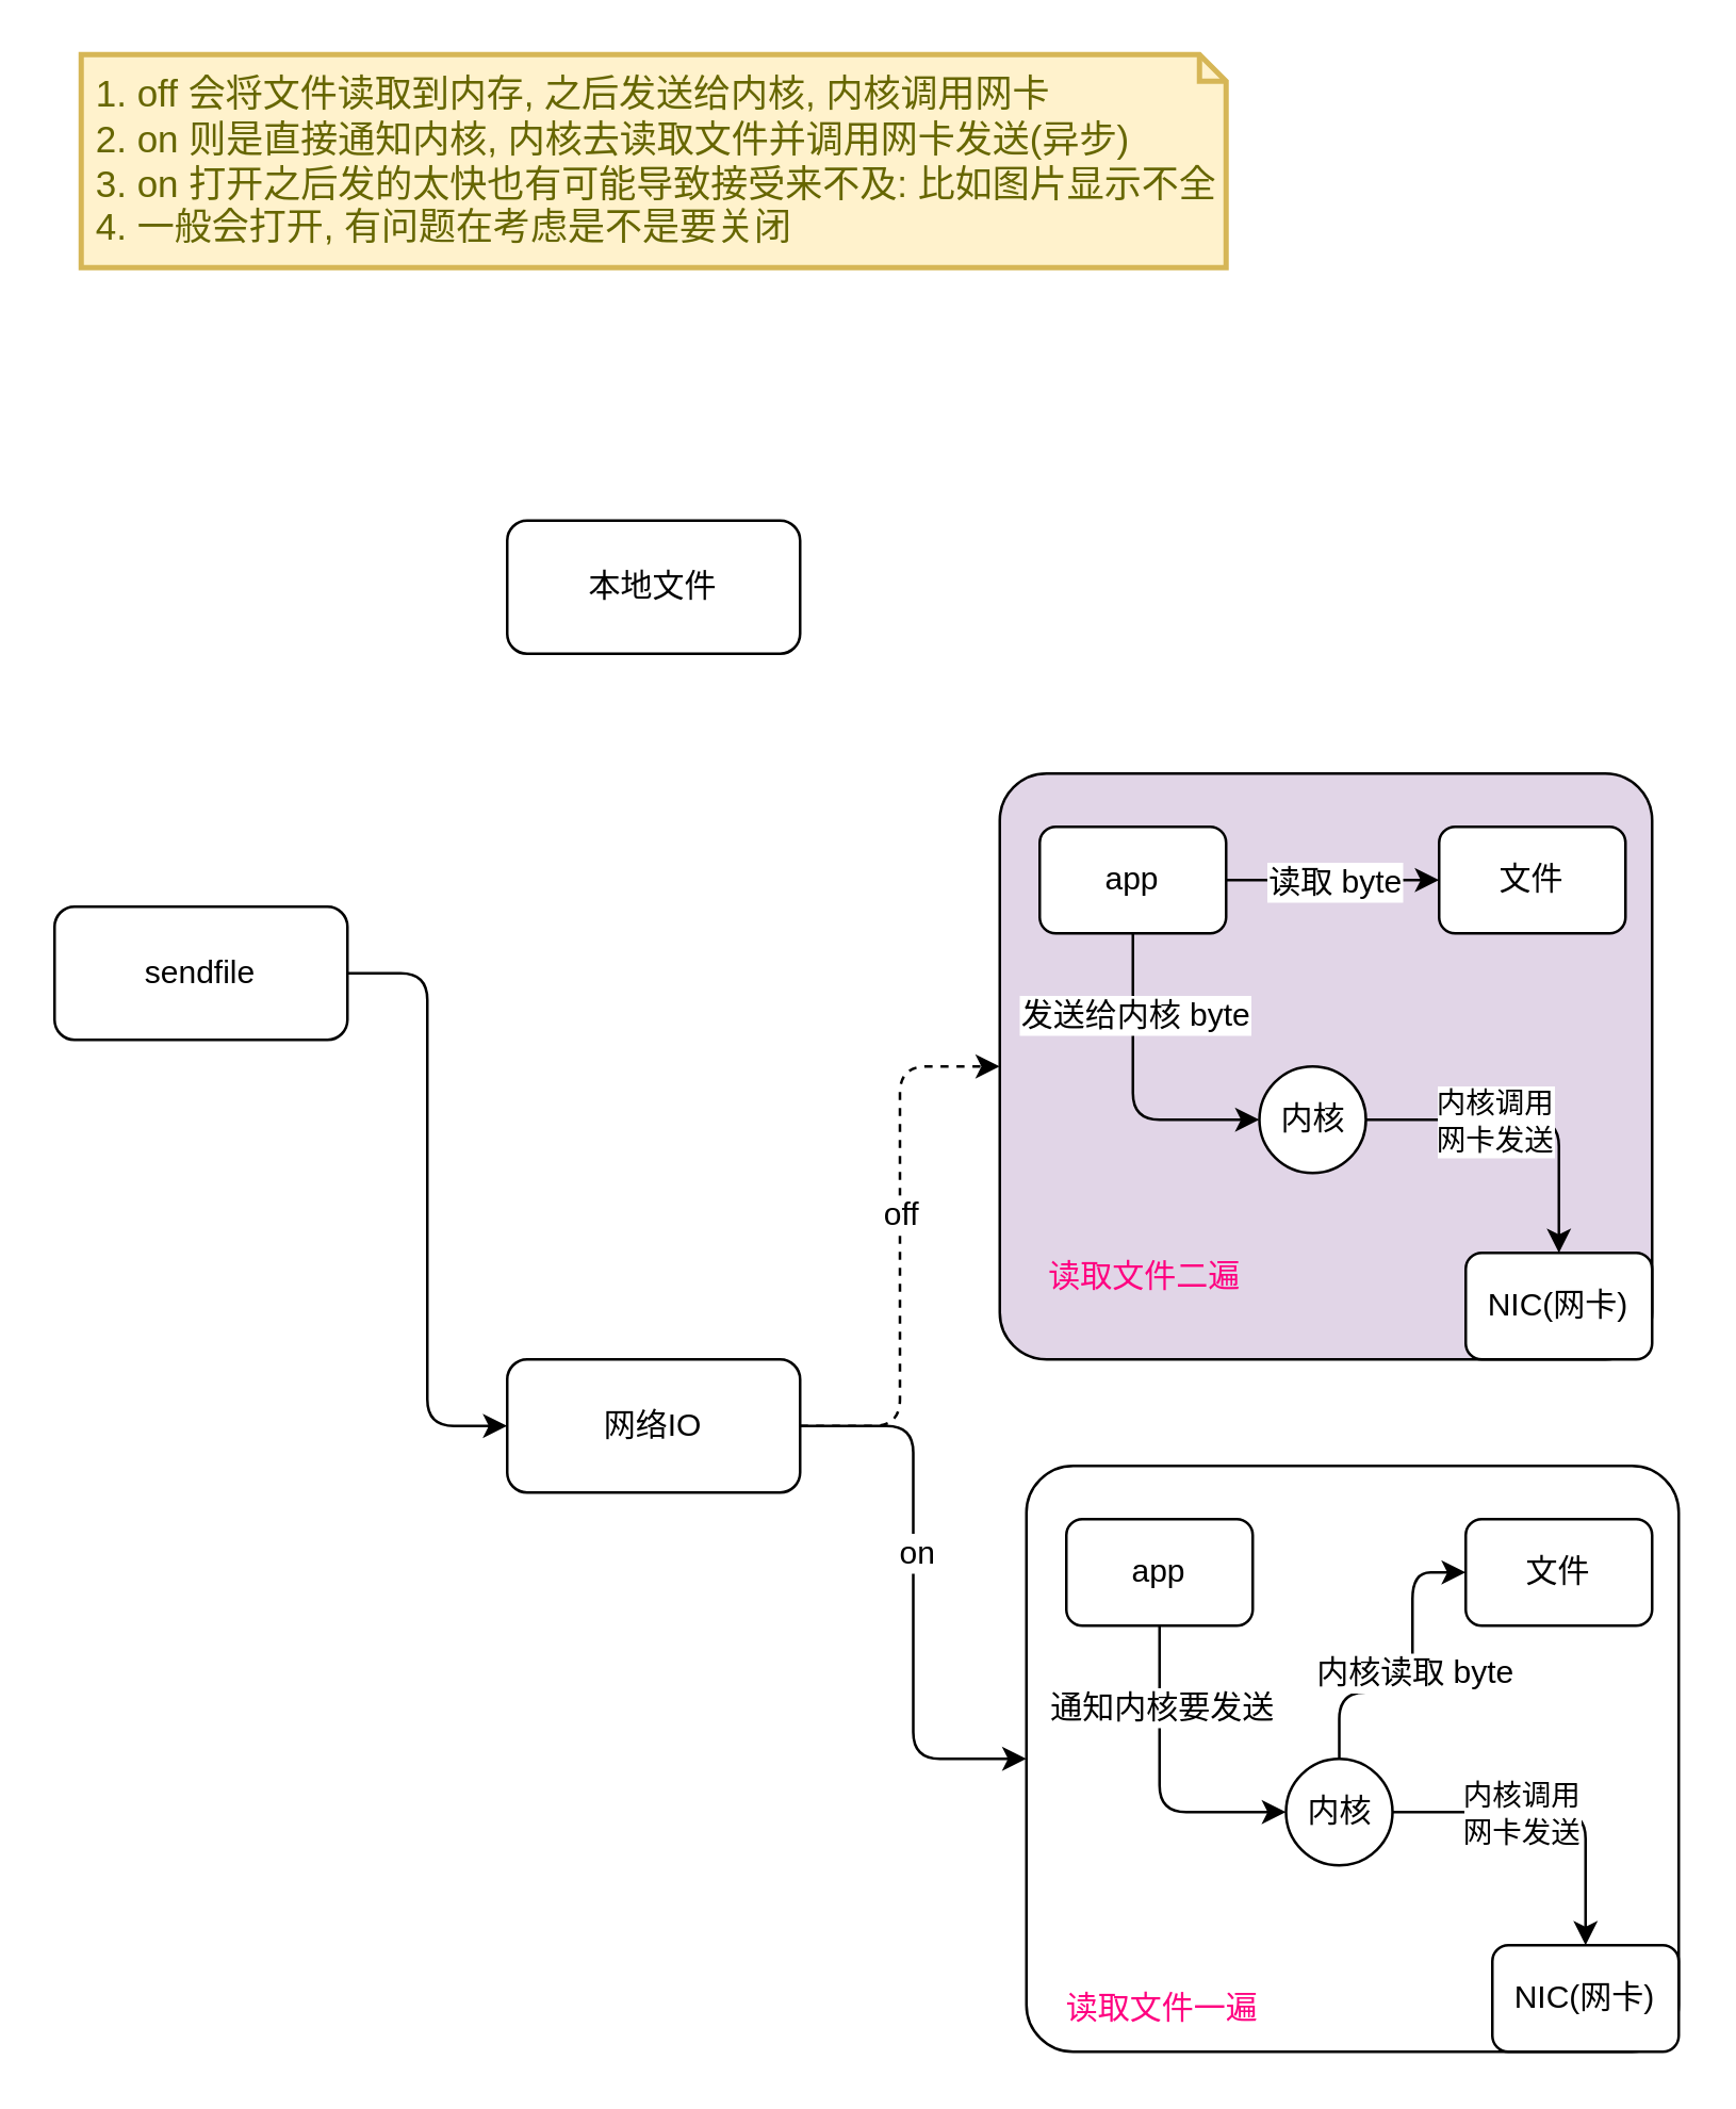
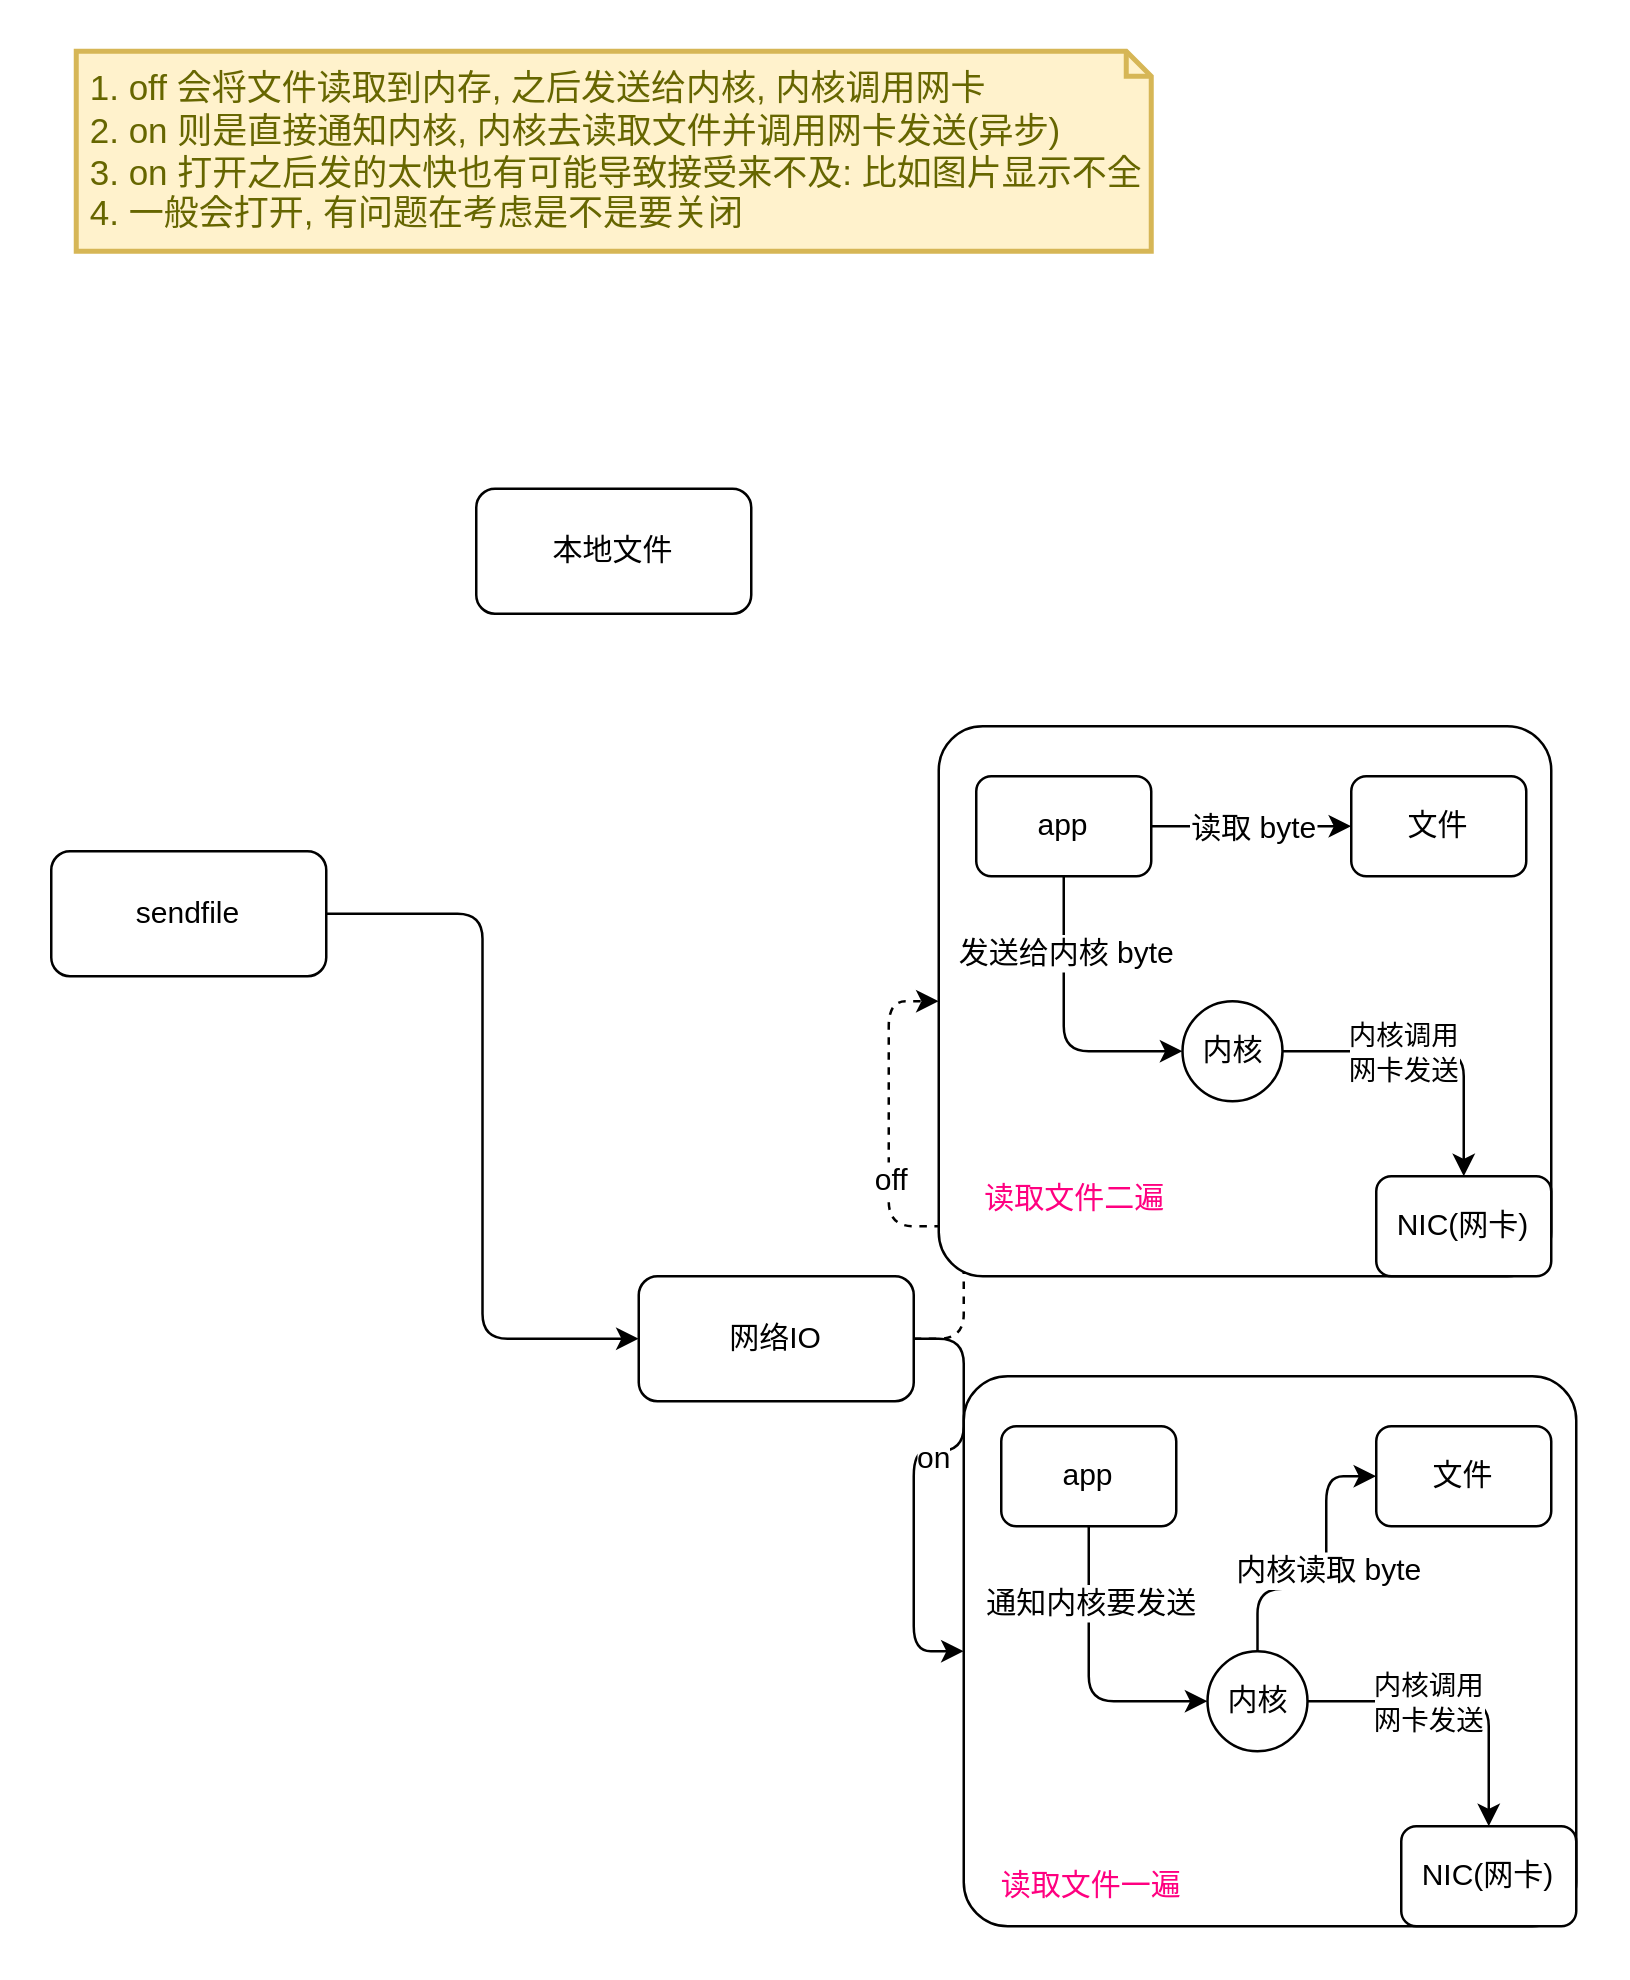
  <mxCell id="0" />
  <mxCell id="1" parent="0" />
  <mxCell id="2" style="edgeStyle=orthogonalEdgeStyle;rounded=1;orthogonalLoop=1;jettySize=auto;html=1;entryX=0;entryY=0.5;entryDx=0;entryDy=0;" parent="1" source="3" target="9" edge="1"><mxGeometry relative="1" as="geometry" /></mxCell>
  <mxCell id="3" value="sendfile" style="rounded=1;whiteSpace=wrap;html=1;" parent="1" vertex="1"><mxGeometry x="20" y="340" width="110" height="50" as="geometry" /></mxCell>
  <mxCell id="4" value="本地文件" style="rounded=1;whiteSpace=wrap;html=1;" parent="1" vertex="1"><mxGeometry x="190" y="195" width="110" height="50" as="geometry" /></mxCell>
  <mxCell id="5" value="" style="edgeStyle=orthogonalEdgeStyle;rounded=1;orthogonalLoop=1;jettySize=auto;html=1;dashed=1;" parent="1" source="9" target="10" edge="1"><mxGeometry relative="1" as="geometry" /></mxCell>
  <mxCell id="6" value="&lt;font style=&quot;font-size: 12px&quot;&gt;off&lt;/font&gt;" style="edgeLabel;html=1;align=center;verticalAlign=middle;resizable=0;points=[];" parent="5" vertex="1" connectable="0"><mxGeometry x="0.126" y="1" relative="1" as="geometry"><mxPoint x="1" y="1" as="offset" /></mxGeometry></mxCell>
  <mxCell id="7" style="edgeStyle=orthogonalEdgeStyle;rounded=1;orthogonalLoop=1;jettySize=auto;html=1;" parent="1" source="9" target="21" edge="1"><mxGeometry relative="1" as="geometry" /></mxCell>
  <mxCell id="8" value="&lt;font style=&quot;font-size: 12px&quot;&gt;on&lt;/font&gt;" style="edgeLabel;html=1;align=center;verticalAlign=middle;resizable=0;points=[];" parent="7" vertex="1" connectable="0"><mxGeometry x="-0.152" y="1" relative="1" as="geometry"><mxPoint y="1" as="offset" /></mxGeometry></mxCell>
- <mxCell id="9" value="网络IO" style="rounded=1;whiteSpace=wrap;html=1;" parent="1" vertex="1"><mxGeometry x="190" y="510" width="110" height="50" as="geometry" /></mxCell>
- <mxCell id="10" value="&lt;font color=&quot;#ff0080&quot;&gt;&lt;br&gt;&lt;br&gt;&lt;br&gt;&lt;br&gt;&lt;br&gt;&lt;br&gt;&lt;br&gt;&lt;br&gt;&lt;br&gt;&lt;br&gt;&lt;br&gt;&amp;nbsp; &amp;nbsp; &amp;nbsp;读取文件二遍&amp;nbsp;&amp;nbsp;&lt;/font&gt;" style="whiteSpace=wrap;html=1;rounded=1;arcSize=8;align=left;fillColor=#e1d5e7;" parent="1" vertex="1"><mxGeometry x="375" y="290" width="245" height="220" as="geometry" /></mxCell>
+ <mxCell id="9" value="网络IO" style="rounded=1;whiteSpace=wrap;html=1;" parent="1" vertex="1"><mxGeometry x="255" y="510" width="110" height="50" as="geometry" /></mxCell>
+ <mxCell id="10" value="&lt;font color=&quot;#ff0080&quot;&gt;&lt;br&gt;&lt;br&gt;&lt;br&gt;&lt;br&gt;&lt;br&gt;&lt;br&gt;&lt;br&gt;&lt;br&gt;&lt;br&gt;&lt;br&gt;&lt;br&gt;&amp;nbsp; &amp;nbsp; &amp;nbsp;读取文件二遍&amp;nbsp;&amp;nbsp;&lt;/font&gt;" style="whiteSpace=wrap;html=1;rounded=1;arcSize=8;align=left;" parent="1" vertex="1"><mxGeometry x="375" y="290" width="245" height="220" as="geometry" /></mxCell>
  <mxCell id="11" value="文件" style="rounded=1;whiteSpace=wrap;html=1;" parent="1" vertex="1"><mxGeometry x="540" y="310" width="70" height="40" as="geometry" /></mxCell>
  <mxCell id="12" value="" style="edgeStyle=orthogonalEdgeStyle;rounded=1;orthogonalLoop=1;jettySize=auto;html=1;" parent="1" source="16" target="11" edge="1"><mxGeometry relative="1" as="geometry" /></mxCell>
  <mxCell id="13" value="&lt;font style=&quot;font-size: 12px&quot;&gt;读取 byte&lt;/font&gt;" style="edgeLabel;html=1;align=center;verticalAlign=middle;resizable=0;points=[];" parent="12" vertex="1" connectable="0"><mxGeometry x="-0.393" y="-3" relative="1" as="geometry"><mxPoint x="16" y="-3" as="offset" /></mxGeometry></mxCell>
  <mxCell id="14" style="edgeStyle=orthogonalEdgeStyle;rounded=1;orthogonalLoop=1;jettySize=auto;html=1;entryX=0;entryY=0.5;entryDx=0;entryDy=0;exitX=0.5;exitY=1;exitDx=0;exitDy=0;" parent="1" source="16" target="19" edge="1"><mxGeometry relative="1" as="geometry" /></mxCell>
  <mxCell id="15" value="&lt;font style=&quot;font-size: 12px&quot;&gt;发送给内核 byte&lt;/font&gt;" style="edgeLabel;html=1;align=center;verticalAlign=middle;resizable=0;points=[];" parent="14" vertex="1" connectable="0"><mxGeometry x="-0.183" y="-1" relative="1" as="geometry"><mxPoint x="1" y="-18" as="offset" /></mxGeometry></mxCell>
  <mxCell id="16" value="app" style="rounded=1;whiteSpace=wrap;html=1;" parent="1" vertex="1"><mxGeometry x="390" y="310" width="70" height="40" as="geometry" /></mxCell>
  <mxCell id="17" style="edgeStyle=orthogonalEdgeStyle;rounded=1;orthogonalLoop=1;jettySize=auto;html=1;" parent="1" source="19" target="20" edge="1"><mxGeometry relative="1" as="geometry" /></mxCell>
  <mxCell id="18" value="内核调用&lt;br&gt;网卡发送" style="edgeLabel;html=1;align=center;verticalAlign=middle;resizable=0;points=[];" parent="17" vertex="1" connectable="0"><mxGeometry x="-0.225" relative="1" as="geometry"><mxPoint x="1" as="offset" /></mxGeometry></mxCell>
  <mxCell id="19" value="内核" style="ellipse;whiteSpace=wrap;html=1;aspect=fixed;" parent="1" vertex="1"><mxGeometry x="472.5" y="400" width="40" height="40" as="geometry" /></mxCell>
  <mxCell id="20" value="NIC(网卡)" style="rounded=1;whiteSpace=wrap;html=1;" parent="1" vertex="1"><mxGeometry x="550" y="470" width="70" height="40" as="geometry" /></mxCell>
  <mxCell id="21" value="&lt;font color=&quot;#ff0080&quot;&gt;&lt;br&gt;&lt;br&gt;&lt;br&gt;&lt;br&gt;&lt;br&gt;&lt;br&gt;&lt;br&gt;&lt;br&gt;&lt;br&gt;&lt;br&gt;&lt;br&gt;&lt;br&gt;&lt;br&gt;&amp;nbsp; &amp;nbsp; 读取文件一遍&lt;/font&gt;" style="whiteSpace=wrap;html=1;rounded=1;arcSize=8;align=left;" parent="1" vertex="1"><mxGeometry x="385" y="550" width="245" height="220" as="geometry" /></mxCell>
  <mxCell id="22" value="文件" style="rounded=1;whiteSpace=wrap;html=1;" parent="1" vertex="1"><mxGeometry x="550" y="570" width="70" height="40" as="geometry" /></mxCell>
  <mxCell id="23" style="edgeStyle=orthogonalEdgeStyle;rounded=1;orthogonalLoop=1;jettySize=auto;html=1;entryX=0;entryY=0.5;entryDx=0;entryDy=0;exitX=0.5;exitY=1;exitDx=0;exitDy=0;" parent="1" source="25" target="30" edge="1"><mxGeometry relative="1" as="geometry" /></mxCell>
  <mxCell id="24" value="&lt;font style=&quot;font-size: 12px&quot;&gt;通知内核要发送&lt;/font&gt;" style="edgeLabel;html=1;align=center;verticalAlign=middle;resizable=0;points=[];" parent="23" vertex="1" connectable="0"><mxGeometry x="-0.183" y="-1" relative="1" as="geometry"><mxPoint x="1" y="-18" as="offset" /></mxGeometry></mxCell>
  <mxCell id="25" value="app" style="rounded=1;whiteSpace=wrap;html=1;" parent="1" vertex="1"><mxGeometry x="400" y="570" width="70" height="40" as="geometry" /></mxCell>
  <mxCell id="26" style="edgeStyle=orthogonalEdgeStyle;rounded=1;orthogonalLoop=1;jettySize=auto;html=1;" parent="1" source="30" target="31" edge="1"><mxGeometry relative="1" as="geometry" /></mxCell>
  <mxCell id="27" value="内核调用&lt;br&gt;网卡发送" style="edgeLabel;html=1;align=center;verticalAlign=middle;resizable=0;points=[];" parent="26" vertex="1" connectable="0"><mxGeometry x="-0.225" relative="1" as="geometry"><mxPoint x="1" as="offset" /></mxGeometry></mxCell>
  <mxCell id="28" style="edgeStyle=orthogonalEdgeStyle;rounded=1;orthogonalLoop=1;jettySize=auto;html=1;entryX=0;entryY=0.5;entryDx=0;entryDy=0;" parent="1" source="30" target="22" edge="1"><mxGeometry relative="1" as="geometry"><Array as="points"><mxPoint x="503" y="635" /><mxPoint x="530" y="635" /><mxPoint x="530" y="590" /></Array></mxGeometry></mxCell>
  <mxCell id="29" value="&lt;font style=&quot;font-size: 12px&quot;&gt;内核读取 byte&lt;/font&gt;" style="edgeLabel;html=1;align=center;verticalAlign=middle;resizable=0;points=[];" parent="28" vertex="1" connectable="0"><mxGeometry x="0.03" relative="1" as="geometry"><mxPoint y="1" as="offset" /></mxGeometry></mxCell>
  <mxCell id="30" value="内核" style="ellipse;whiteSpace=wrap;html=1;aspect=fixed;" parent="1" vertex="1"><mxGeometry x="482.5" y="660" width="40" height="40" as="geometry" /></mxCell>
  <mxCell id="31" value="NIC(网卡)" style="rounded=1;whiteSpace=wrap;html=1;" parent="1" vertex="1"><mxGeometry x="560" y="730" width="70" height="40" as="geometry" /></mxCell>
  <mxCell id="32" value="&amp;nbsp;1. off 会将文件读取到内存, 之后发送给内核, 内核调用网卡&lt;br&gt;&amp;nbsp;2. on 则是直接通知内核, 内核去读取文件并调用网卡发送(异步)&lt;br&gt;&amp;nbsp;3. on 打开之后发的太快也有可能导致接受来不及: 比如图片显示不全&lt;br&gt;&amp;nbsp;4. 一般会打开, 有问题在考虑是不是要关闭" style="shape=note;strokeWidth=2;fontSize=14;size=10;whiteSpace=wrap;html=1;fillColor=#fff2cc;strokeColor=#d6b656;fontColor=#666600;align=left;" vertex="1" parent="1"><mxGeometry x="30" y="20" width="430" height="80" as="geometry" /></mxCell>
